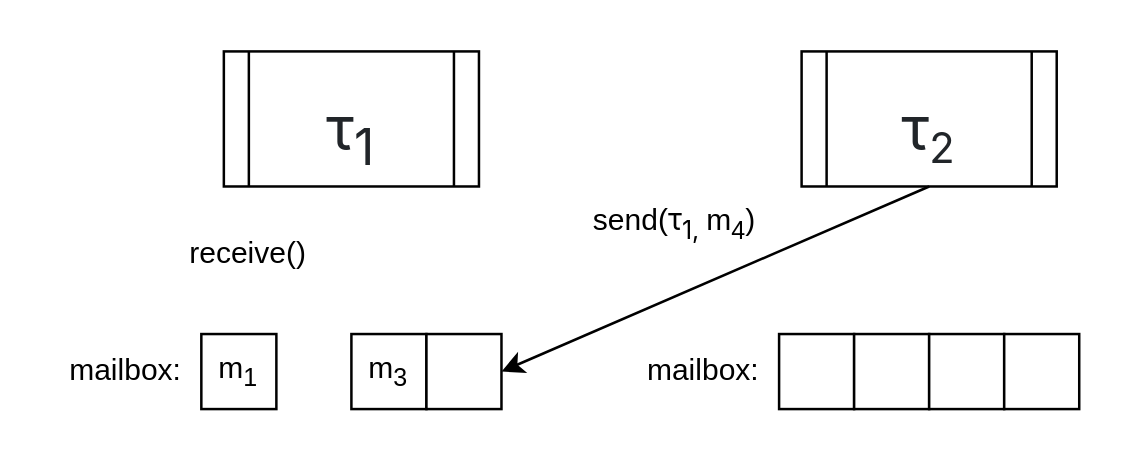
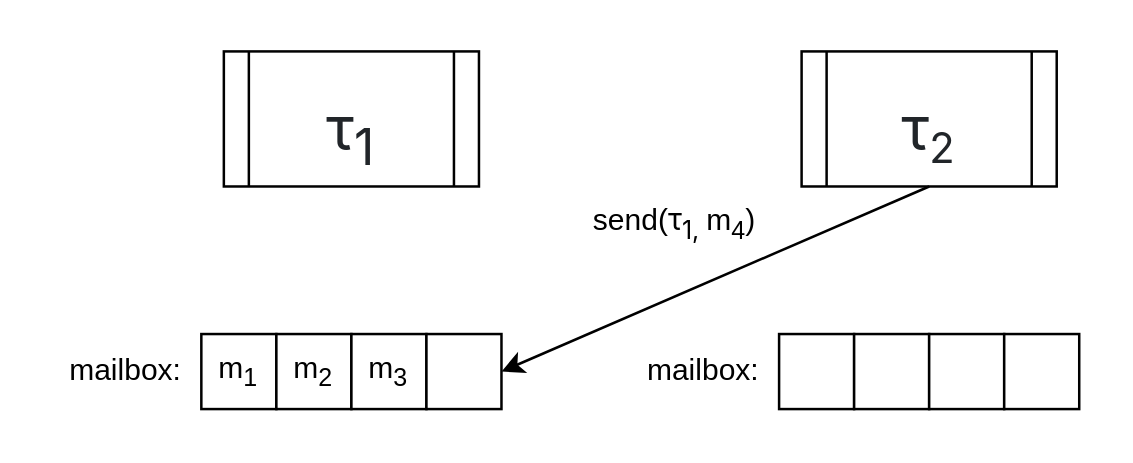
  <mxCell id="0" />
  <mxCell id="1" parent="0" />
  <mxCell id="2" value="&lt;h2 style=&quot;box-sizing: border-box; margin-top: 0px; line-height: 1.2; color: rgb(33, 37, 41); font-family: system-ui, -apple-system, &amp;quot;Segoe UI&amp;quot;, Roboto, &amp;quot;Helvetica Neue&amp;quot;, &amp;quot;Noto Sans&amp;quot;, &amp;quot;Liberation Sans&amp;quot;, Arial, sans-serif, &amp;quot;Apple Color Emoji&amp;quot;, &amp;quot;Segoe UI Emoji&amp;quot;, &amp;quot;Segoe UI Symbol&amp;quot;, &amp;quot;Noto Color Emoji&amp;quot;; background-color: rgb(255, 255, 255); margin-bottom: 0px !important;&quot; class=&quot;h4 mb-0&quot;&gt;&lt;kbd style=&quot;box-sizing: border-box; font-family: -apple-system, BlinkMacSystemFont, &amp;quot;Segoe UI&amp;quot;, Roboto, Helvetica, Arial, sans-serif, &amp;quot;Apple Color Emoji&amp;quot;, &amp;quot;Segoe UI Emoji&amp;quot;, &amp;quot;Segoe UI Symbol&amp;quot;; padding: 0.188rem 0.375rem; color: var(--bs-body-bg); background-color: var(--bs-body-color); border-radius: 0.25rem; font-weight: normal;&quot;&gt;&lt;span style=&quot;font-size: 1.5rem;&quot;&gt;τ&lt;sub&gt;1&lt;/sub&gt;&lt;/span&gt;&lt;/kbd&gt;&lt;/h2&gt;" style="shape=process;whiteSpace=wrap;html=1;backgroundOutline=1;fontSize=24;align=center;horizontal=1;verticalAlign=middle;" vertex="1" parent="1"><mxGeometry x="89" y="20" width="102" height="54" as="geometry" /></mxCell>
  <mxCell id="3" value="m&lt;sub&gt;1&lt;/sub&gt;" style="whiteSpace=wrap;html=1;aspect=fixed;" vertex="1" parent="1"><mxGeometry x="80" y="133" width="30" height="30" as="geometry" /></mxCell>
+ <mxCell id="4" value="m&lt;sub&gt;2&lt;/sub&gt;" style="whiteSpace=wrap;html=1;aspect=fixed;" vertex="1" parent="1"><mxGeometry x="110" y="133" width="30" height="30" as="geometry" /></mxCell>
  <mxCell id="5" value="m&lt;sub&gt;3&lt;/sub&gt;" style="whiteSpace=wrap;html=1;aspect=fixed;" vertex="1" parent="1"><mxGeometry x="140" y="133" width="30" height="30" as="geometry" /></mxCell>
  <mxCell id="6" value="" style="whiteSpace=wrap;html=1;aspect=fixed;" vertex="1" parent="1"><mxGeometry x="170" y="133" width="30" height="30" as="geometry" /></mxCell>
- <mxCell id="7" value="receive()" style="text;html=1;strokeColor=none;fillColor=none;align=center;verticalAlign=middle;whiteSpace=wrap;rounded=0;" vertex="1" parent="1"><mxGeometry x="69" y="86" width="60" height="30" as="geometry" /></mxCell>
  <mxCell id="8" value="mailbox:" style="text;html=1;strokeColor=none;fillColor=none;align=center;verticalAlign=middle;whiteSpace=wrap;rounded=0;" vertex="1" parent="1"><mxGeometry x="20" y="133" width="60" height="30" as="geometry" /></mxCell>
  <mxCell id="9" value="&lt;h2 style=&quot;box-sizing: border-box; margin-top: 0px; line-height: 1.2; color: rgb(33, 37, 41); font-family: system-ui, -apple-system, &amp;quot;Segoe UI&amp;quot;, Roboto, &amp;quot;Helvetica Neue&amp;quot;, &amp;quot;Noto Sans&amp;quot;, &amp;quot;Liberation Sans&amp;quot;, Arial, sans-serif, &amp;quot;Apple Color Emoji&amp;quot;, &amp;quot;Segoe UI Emoji&amp;quot;, &amp;quot;Segoe UI Symbol&amp;quot;, &amp;quot;Noto Color Emoji&amp;quot;; background-color: rgb(255, 255, 255); margin-bottom: 0px !important;&quot; class=&quot;h4 mb-0&quot;&gt;&lt;kbd style=&quot;box-sizing: border-box; font-family: -apple-system, BlinkMacSystemFont, &amp;quot;Segoe UI&amp;quot;, Roboto, Helvetica, Arial, sans-serif, &amp;quot;Apple Color Emoji&amp;quot;, &amp;quot;Segoe UI Emoji&amp;quot;, &amp;quot;Segoe UI Symbol&amp;quot;; padding: 0.188rem 0.375rem; color: var(--bs-body-bg); background-color: var(--bs-body-color); border-radius: 0.25rem; font-weight: normal;&quot;&gt;&lt;span style=&quot;font-size: 1.5rem;&quot;&gt;τ&lt;/span&gt;&lt;span style=&quot;font-size: 20px;&quot;&gt;&lt;sub&gt;2&lt;/sub&gt;&lt;/span&gt;&lt;/kbd&gt;&lt;/h2&gt;" style="shape=process;whiteSpace=wrap;html=1;backgroundOutline=1;fontSize=24;align=center;horizontal=1;verticalAlign=middle;" vertex="1" parent="1"><mxGeometry x="320" y="20" width="102" height="54" as="geometry" /></mxCell>
  <mxCell id="10" value="" style="whiteSpace=wrap;html=1;aspect=fixed;" vertex="1" parent="1"><mxGeometry x="311" y="133" width="30" height="30" as="geometry" /></mxCell>
  <mxCell id="11" value="" style="whiteSpace=wrap;html=1;aspect=fixed;" vertex="1" parent="1"><mxGeometry x="341" y="133" width="30" height="30" as="geometry" /></mxCell>
  <mxCell id="12" value="" style="whiteSpace=wrap;html=1;aspect=fixed;" vertex="1" parent="1"><mxGeometry x="371" y="133" width="30" height="30" as="geometry" /></mxCell>
  <mxCell id="13" value="" style="whiteSpace=wrap;html=1;aspect=fixed;" vertex="1" parent="1"><mxGeometry x="401" y="133" width="30" height="30" as="geometry" /></mxCell>
  <mxCell id="14" value="&lt;font style=&quot;font-size: 12px;&quot;&gt;send(&lt;span style=&quot;background-color: var(--bs-body-color); color: var(--bs-body-bg); font-family: -apple-system, BlinkMacSystemFont, &amp;quot;Segoe UI&amp;quot;, Roboto, Helvetica, Arial, sans-serif, &amp;quot;Apple Color Emoji&amp;quot;, &amp;quot;Segoe UI Emoji&amp;quot;, &amp;quot;Segoe UI Symbol&amp;quot;;&quot;&gt;τ&lt;/span&gt;&lt;sub style=&quot;background-color: var(--bs-body-color); color: var(--bs-body-bg); font-family: -apple-system, BlinkMacSystemFont, &amp;quot;Segoe UI&amp;quot;, Roboto, Helvetica, Arial, sans-serif, &amp;quot;Apple Color Emoji&amp;quot;, &amp;quot;Segoe UI Emoji&amp;quot;, &amp;quot;Segoe UI Symbol&amp;quot;; border-color: var(--border-color);&quot;&gt;1,&amp;nbsp;&lt;/sub&gt;&lt;/font&gt;&lt;font style=&quot;font-size: 12px;&quot;&gt;m&lt;sub style=&quot;&quot;&gt;4&lt;/sub&gt;)&lt;/font&gt;" style="text;html=1;strokeColor=none;fillColor=none;align=center;verticalAlign=middle;whiteSpace=wrap;rounded=0;" vertex="1" parent="1"><mxGeometry x="219" y="74" width="101" height="30" as="geometry" /></mxCell>
  <mxCell id="15" value="mailbox:" style="text;html=1;strokeColor=none;fillColor=none;align=center;verticalAlign=middle;whiteSpace=wrap;rounded=0;" vertex="1" parent="1"><mxGeometry x="251" y="133" width="60" height="30" as="geometry" /></mxCell>
  <mxCell id="16" value="" style="endArrow=classic;html=1;rounded=0;exitX=0.5;exitY=1;exitDx=0;exitDy=0;entryX=1;entryY=0.5;entryDx=0;entryDy=0;" edge="1" parent="1" source="9" target="6"><mxGeometry width="50" height="50" relative="1" as="geometry"><mxPoint x="234" y="61" as="sourcePoint" /><mxPoint x="284" y="11" as="targetPoint" /></mxGeometry></mxCell>
